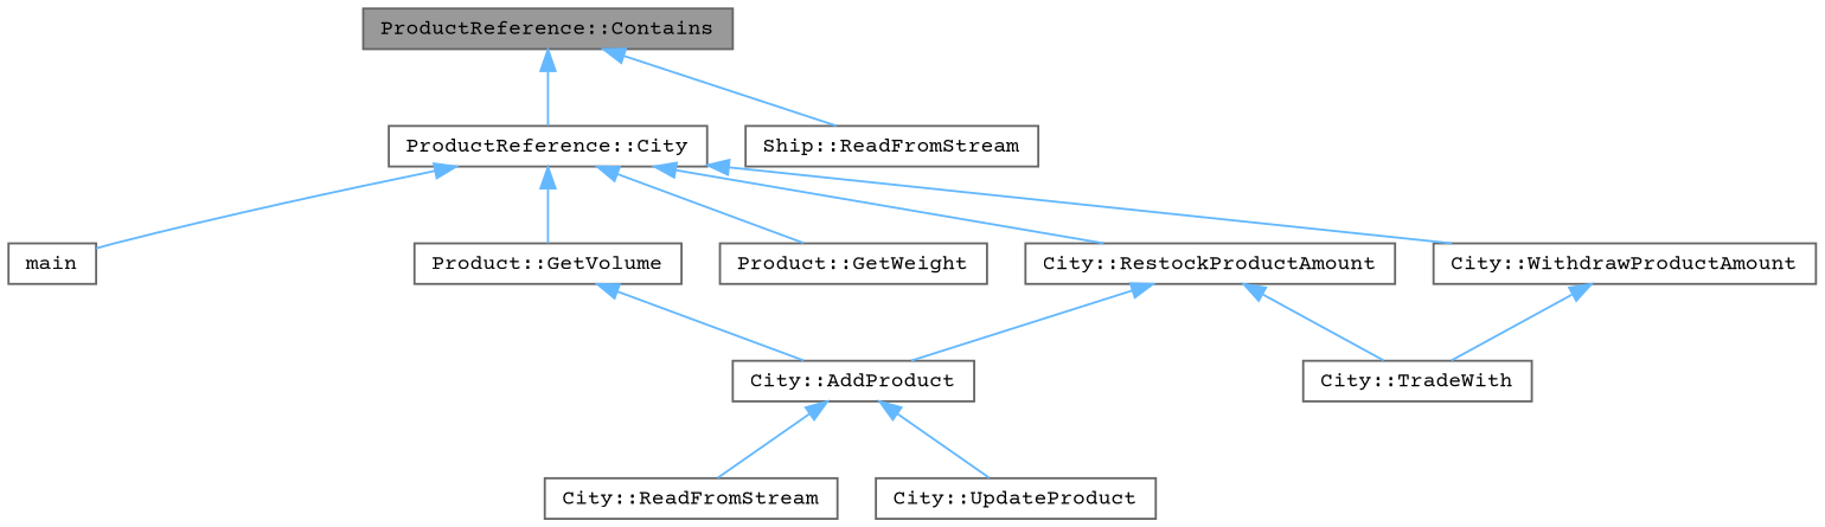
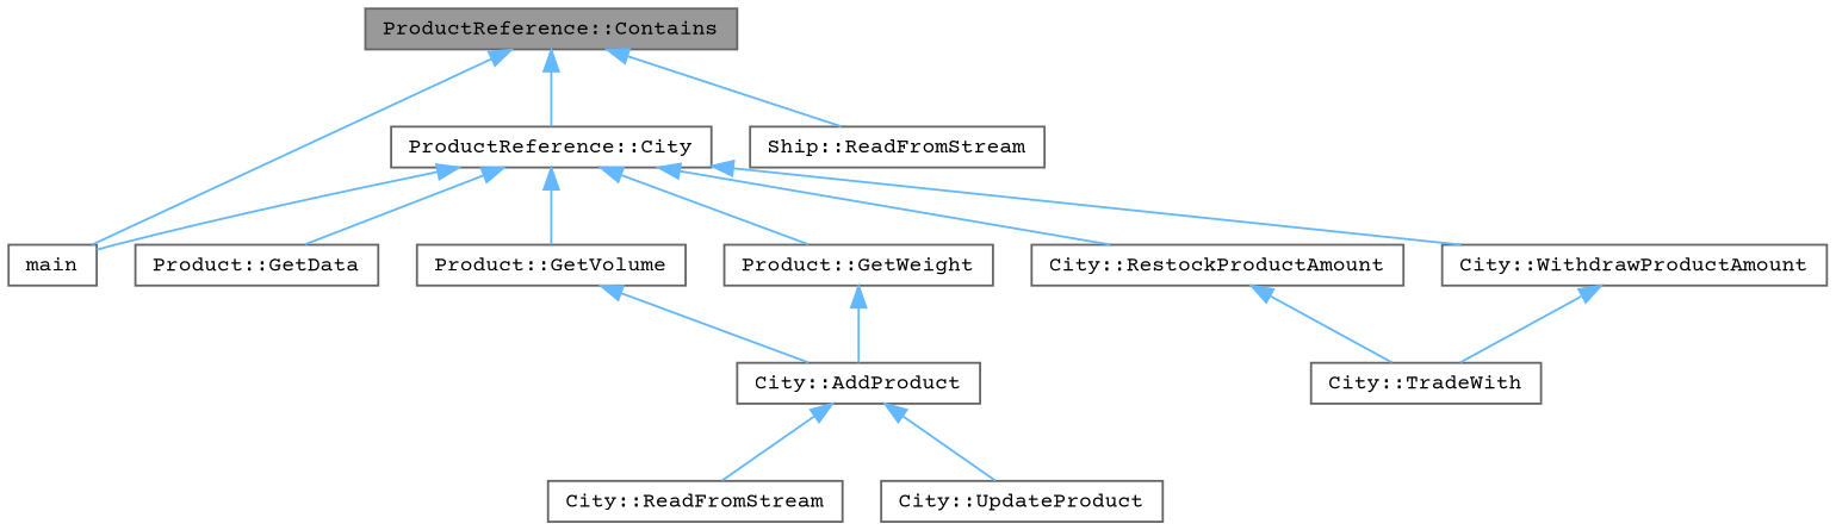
  digraph {
    fontname="Courier Prime"
    rankdir=TB
    node [color=grey40 fillcolor=white fontname="Courier Prime" fontsize=10 shape=box style=filled]
    edge [color=steelblue1 dir=back fontname="Courier Prime" fontsize=10 labelfontname=Helvetica labelfontsize=10 style=solid]
    n1 [color=gray40 fillcolor=grey60 fontcolor=black height=0.2 label="ProductReference::Contains" width=0.4]
    n2 [height=0.2 label="ProductReference::City" width=0.4]
    n3 [height=0.2 label=main width=0.4]
    n4 [height=0.2 label="Ship::ReadFromStream" width=0.4]
+   n5 [height=0.2 label="Product::GetData" width=0.4]
    n6 [height=0.2 label="Product::GetVolume" width=0.4]
    n7 [height=0.2 label="Product::GetWeight" width=0.4]
    n8 [height=0.2 label="City::RestockProductAmount" width=0.4]
    n9 [height=0.2 label="City::WithdrawProductAmount" width=0.4]
    n10 [height=0.2 label="City::AddProduct" width=0.4]
    n11 [height=0.2 label="City::TradeWith" width=0.4]
    n12 [height=0.2 label="City::ReadFromStream" width=0.4]
    n13 [height=0.2 label="City::UpdateProduct" width=0.4]
    n1 -> n2
+   n1 -> n3
    n1 -> n4
    n2 -> n3
+   n2 -> n5
    n2 -> n6
    n2 -> n7
    n2 -> n8
    n2 -> n9
    n6 -> n10
-   n8 -> n10
+   n7 -> n10
    n8 -> n11
    n9 -> n11
    n10 -> n12
    n10 -> n13
  }
